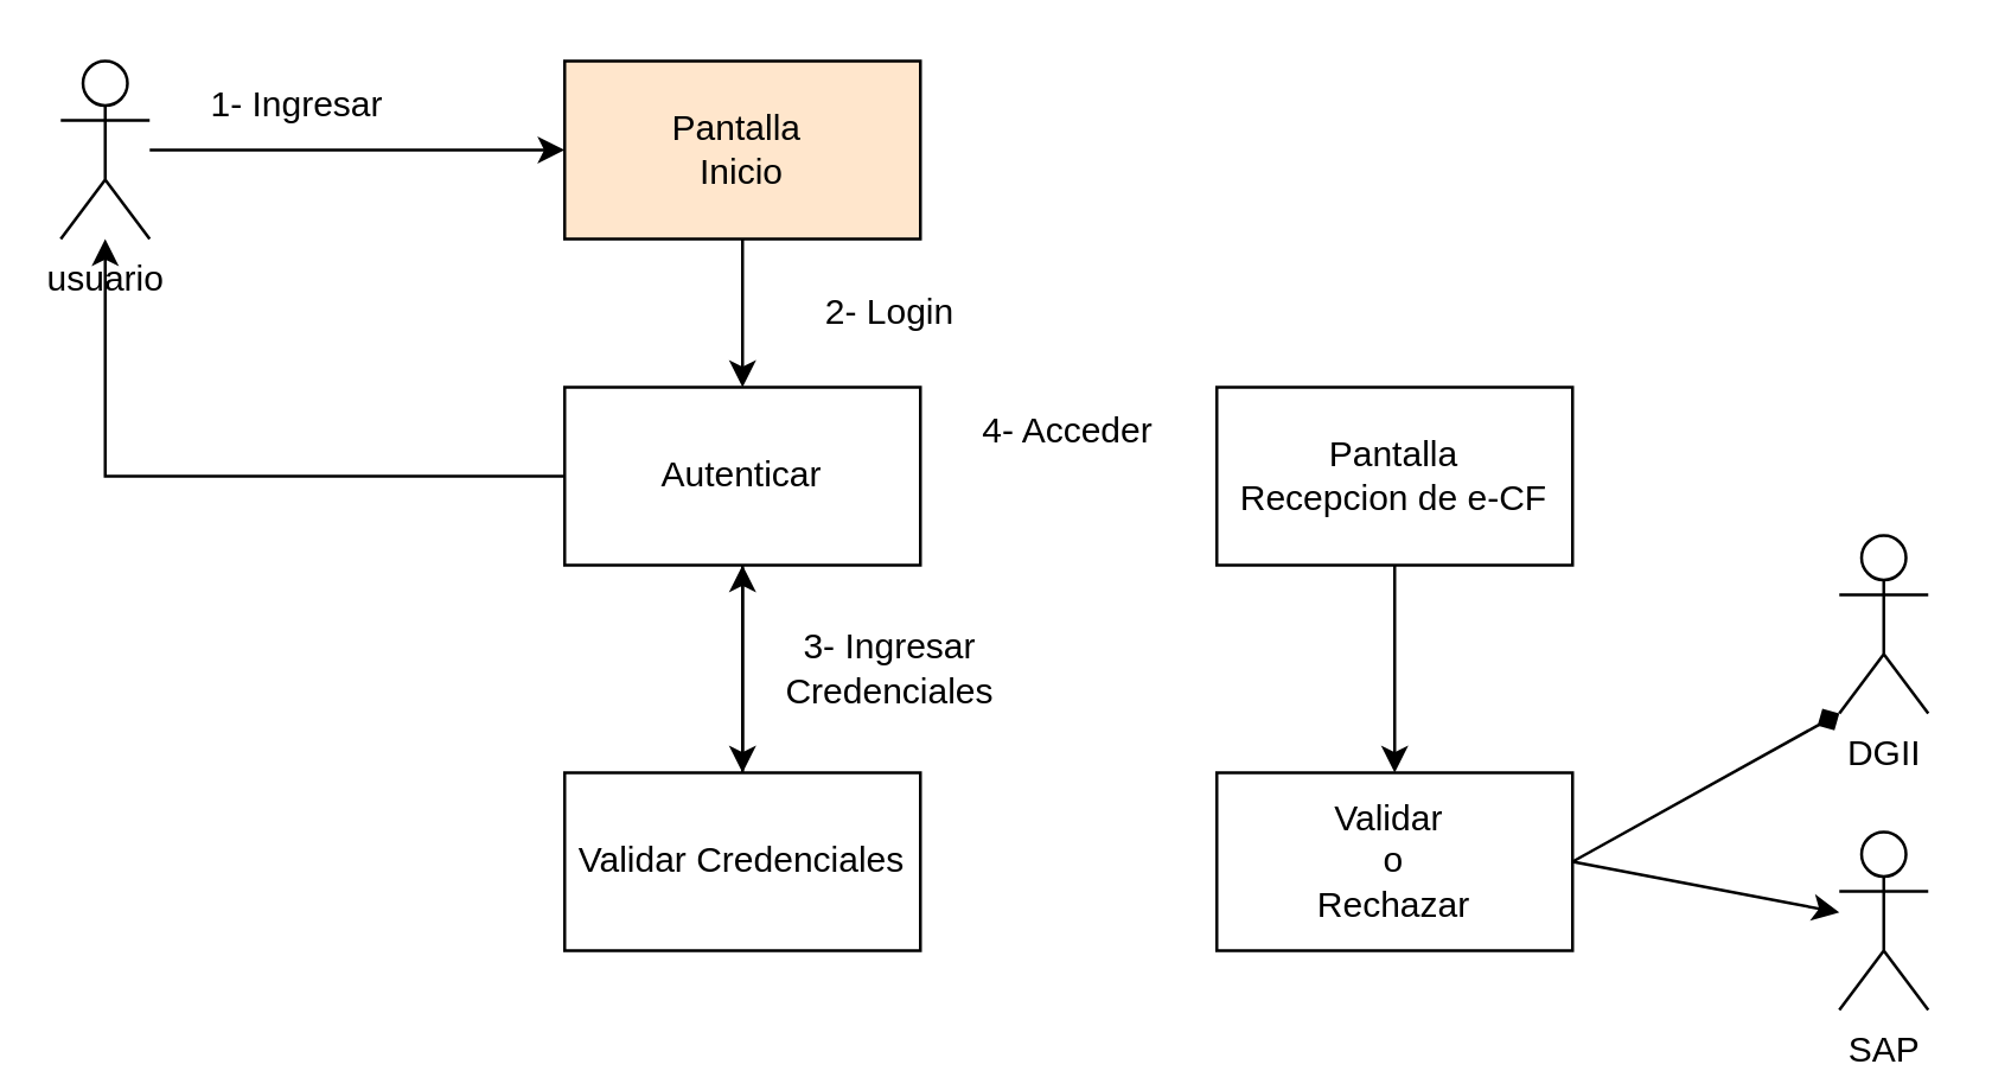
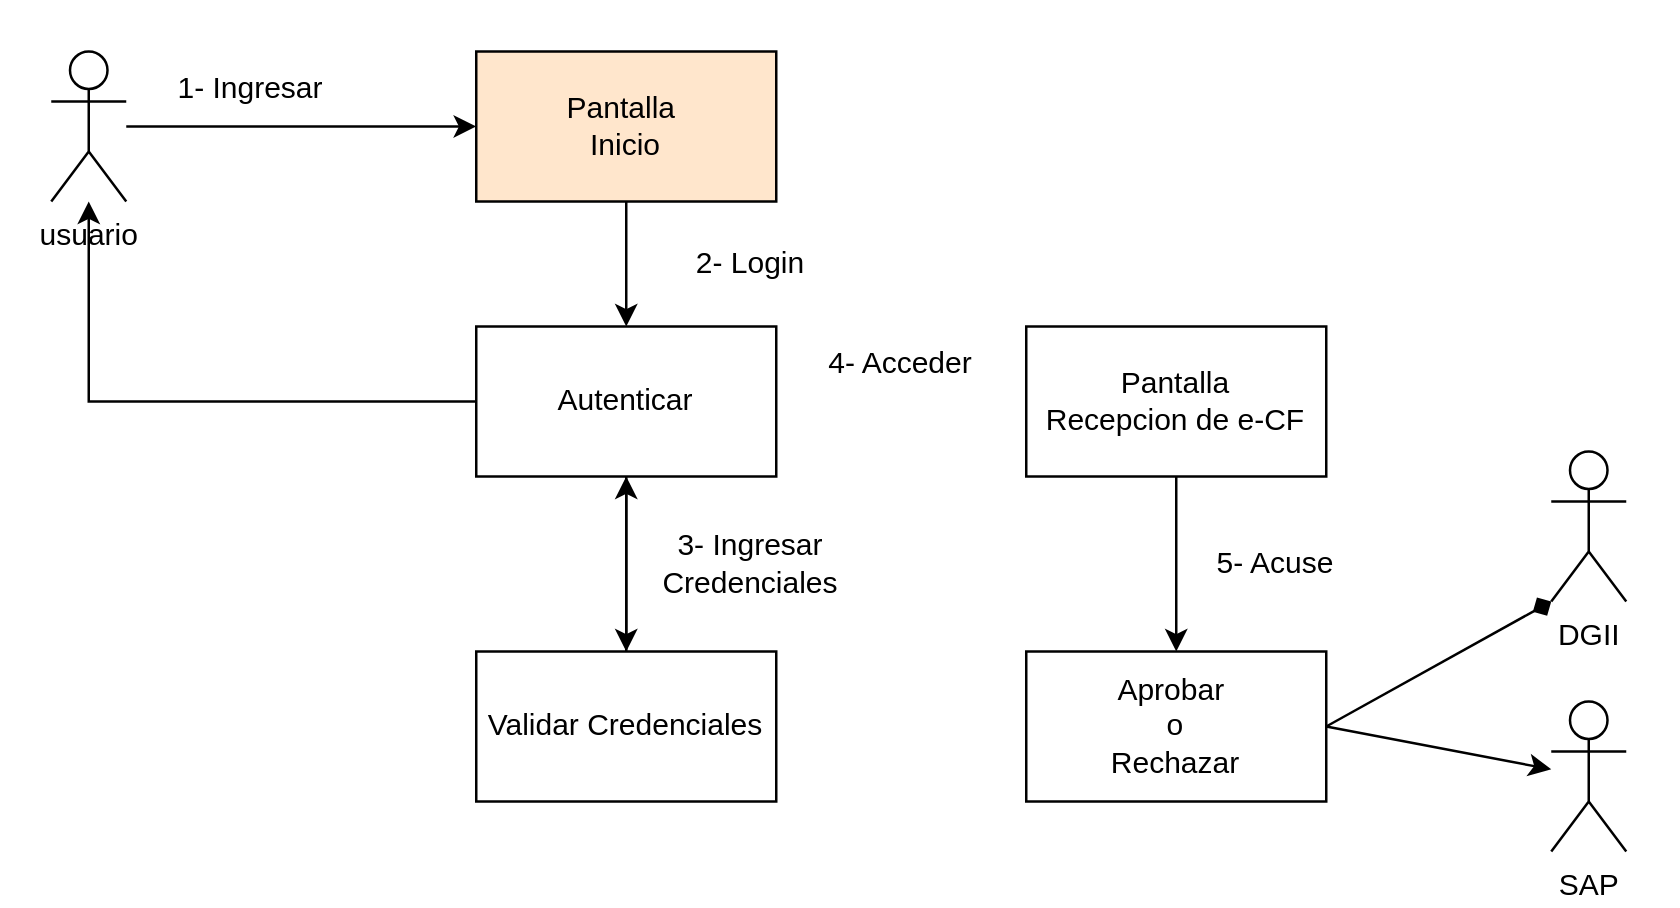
  <mxCell id="0" />
  <mxCell id="1" parent="0" />
  <mxCell id="2" style="edgeStyle=orthogonalEdgeStyle;rounded=0;orthogonalLoop=1;jettySize=auto;html=1;entryX=0;entryY=0.5;entryDx=0;entryDy=0;" edge="1" parent="1" source="3" target="5"><mxGeometry relative="1" as="geometry" /></mxCell>
  <mxCell id="3" value="usuario" style="shape=umlActor;verticalLabelPosition=bottom;verticalAlign=top;html=1;outlineConnect=0;" vertex="1" parent="1"><mxGeometry x="20" y="20" width="30" height="60" as="geometry" /></mxCell>
  <mxCell id="4" style="edgeStyle=orthogonalEdgeStyle;rounded=0;orthogonalLoop=1;jettySize=auto;html=1;entryX=0.5;entryY=0;entryDx=0;entryDy=0;" edge="1" parent="1" source="5" target="9"><mxGeometry relative="1" as="geometry" /></mxCell>
  <mxCell id="5" value="Pantalla&amp;nbsp;&lt;br&gt;Inicio" style="rounded=0;whiteSpace=wrap;html=1;fillColor=#ffe6cc;" vertex="1" parent="1"><mxGeometry x="190" y="20" width="120" height="60" as="geometry" /></mxCell>
  <mxCell id="6" value="1- Ingresar" style="text;html=1;strokeColor=none;fillColor=none;align=center;verticalAlign=middle;whiteSpace=wrap;rounded=0;" vertex="1" parent="1"><mxGeometry x="60" y="20" width="80" height="30" as="geometry" /></mxCell>
  <mxCell id="7" style="edgeStyle=orthogonalEdgeStyle;rounded=0;orthogonalLoop=1;jettySize=auto;html=1;entryX=0.5;entryY=0;entryDx=0;entryDy=0;" edge="1" parent="1" source="9" target="12"><mxGeometry relative="1" as="geometry" /></mxCell>
  <mxCell id="8" style="edgeStyle=orthogonalEdgeStyle;rounded=0;orthogonalLoop=1;jettySize=auto;html=1;" edge="1" parent="1" source="9" target="3"><mxGeometry relative="1" as="geometry" /></mxCell>
  <mxCell id="9" value="Autenticar" style="rounded=0;whiteSpace=wrap;html=1;" vertex="1" parent="1"><mxGeometry x="190" y="130" width="120" height="60" as="geometry" /></mxCell>
  <mxCell id="10" value="2- Login" style="text;html=1;strokeColor=none;fillColor=none;align=center;verticalAlign=middle;whiteSpace=wrap;rounded=0;" vertex="1" parent="1"><mxGeometry x="260" y="90" width="80" height="30" as="geometry" /></mxCell>
  <mxCell id="11" style="edgeStyle=orthogonalEdgeStyle;rounded=0;orthogonalLoop=1;jettySize=auto;html=1;" edge="1" parent="1" source="12" target="9"><mxGeometry relative="1" as="geometry" /></mxCell>
  <mxCell id="12" value="Validar Credenciales" style="rounded=0;whiteSpace=wrap;html=1;" vertex="1" parent="1"><mxGeometry x="190" y="260" width="120" height="60" as="geometry" /></mxCell>
  <mxCell id="13" value="3- Ingresar&lt;br&gt;Credenciales" style="text;html=1;strokeColor=none;fillColor=none;align=center;verticalAlign=middle;whiteSpace=wrap;rounded=0;" vertex="1" parent="1"><mxGeometry x="260" y="210" width="80" height="30" as="geometry" /></mxCell>
  <mxCell id="14" style="edgeStyle=orthogonalEdgeStyle;rounded=0;orthogonalLoop=1;jettySize=auto;html=1;" edge="1" parent="1" source="15" target="17"><mxGeometry relative="1" as="geometry" /></mxCell>
  <mxCell id="15" value="Pantalla&lt;br&gt;Recepcion de e-CF" style="rounded=0;whiteSpace=wrap;html=1;" vertex="1" parent="1"><mxGeometry x="410" y="130" width="120" height="60" as="geometry" /></mxCell>
  <mxCell id="16" value="4- Acceder" style="text;html=1;strokeColor=none;fillColor=none;align=center;verticalAlign=middle;whiteSpace=wrap;rounded=0;" vertex="1" parent="1"><mxGeometry x="320" y="130" width="80" height="30" as="geometry" /></mxCell>
- <mxCell id="17" value="Validar&amp;nbsp;&lt;br&gt;o&lt;br&gt;Rechazar" style="rounded=0;whiteSpace=wrap;html=1;" vertex="1" parent="1"><mxGeometry x="410" y="260" width="120" height="60" as="geometry" /></mxCell>
+ <mxCell id="17" value="Aprobar&amp;nbsp;&lt;br&gt;o&lt;br&gt;Rechazar" style="rounded=0;whiteSpace=wrap;html=1;" vertex="1" parent="1"><mxGeometry x="410" y="260" width="120" height="60" as="geometry" /></mxCell>
+ <mxCell id="18" value="5- Acuse" style="text;html=1;strokeColor=none;fillColor=none;align=center;verticalAlign=middle;whiteSpace=wrap;rounded=0;" vertex="1" parent="1"><mxGeometry x="470" y="210" width="80" height="30" as="geometry" /></mxCell>
  <mxCell id="19" value="DGII" style="shape=umlActor;verticalLabelPosition=bottom;verticalAlign=top;html=1;outlineConnect=0;" vertex="1" parent="1"><mxGeometry x="620" y="180" width="30" height="60" as="geometry" /></mxCell>
  <mxCell id="20" value="SAP" style="shape=umlActor;verticalLabelPosition=bottom;verticalAlign=top;html=1;outlineConnect=0;" vertex="1" parent="1"><mxGeometry x="620" y="280" width="30" height="60" as="geometry" /></mxCell>
  <mxCell id="21" value="" style="endArrow=diamond;html=1;rounded=0;entryX=0;entryY=1;entryDx=0;entryDy=0;entryPerimeter=0;exitX=1;exitY=0.5;exitDx=0;exitDy=0;" edge="1" parent="1" source="17" target="19"><mxGeometry width="50" height="50" relative="1" as="geometry"><mxPoint x="560" y="280" as="sourcePoint" /><mxPoint x="610" y="230" as="targetPoint" /></mxGeometry></mxCell>
  <mxCell id="22" value="" style="endArrow=classic;html=1;rounded=0;exitX=1;exitY=0.5;exitDx=0;exitDy=0;" edge="1" parent="1" source="17" target="20"><mxGeometry width="50" height="50" relative="1" as="geometry"><mxPoint x="540" y="300" as="sourcePoint" /><mxPoint x="660" y="160" as="targetPoint" /></mxGeometry></mxCell>
